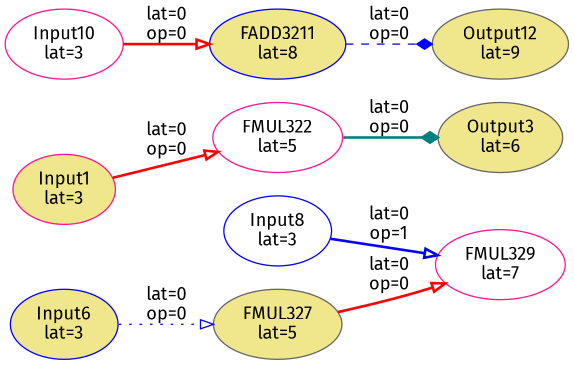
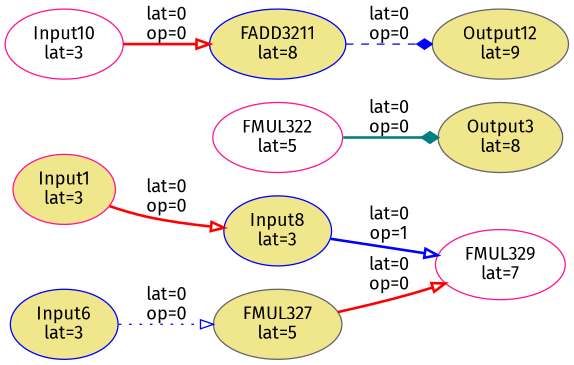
  digraph {
    fontname="Fira Sans"
    rankdir=LR
    node [color=deeppink fillcolor=khaki fontname="Fira Sans" style=filled]
    edge [arrowhead=onormal color=red fontname="Fira Sans" style=bold]
    Input1 [label="\N\nlat=3"]
    FMUL322 [fillcolor=white label="\N\nlat=5"]
-   Output3 [color=gray40 label="\N\nlat=6"]
+   Output3 [color=gray40 label="\N\nlat=8"]
    Input6 [color=blue label="\N\nlat=3"]
    FMUL327 [color=gray40 label="\N\nlat=5"]
    FMUL329 [fillcolor=white label="\N\nlat=7"]
-   Input8 [color=blue fillcolor=white label="\N\nlat=3"]
+   Input8 [color=blue label="\N\nlat=3"]
    FADD3211 [color=blue label="\N\nlat=8"]
    Output12 [color=gray40 label="\N\nlat=9"]
    Input10 [fillcolor=white label="\N\nlat=3"]
-   Input1 -> FMUL322 [label="lat=0\nop=0"]
+   Input1 -> Input8 [label="lat=0\nop=0"]
    FMUL322 -> Output3 [arrowhead=diamond color=teal label="lat=0\nop=0"]
    Input6 -> FMUL327 [color=blue label="lat=0\nop=0" style=dotted]
    FMUL327 -> FMUL329 [label="lat=0\nop=0"]
    Input8 -> FMUL329 [color=blue label="lat=0\nop=1"]
    FADD3211 -> Output12 [arrowhead=diamond color=blue label="lat=0\nop=0" style=dashed]
    Input10 -> FADD3211 [label="lat=0\nop=0"]
  }
